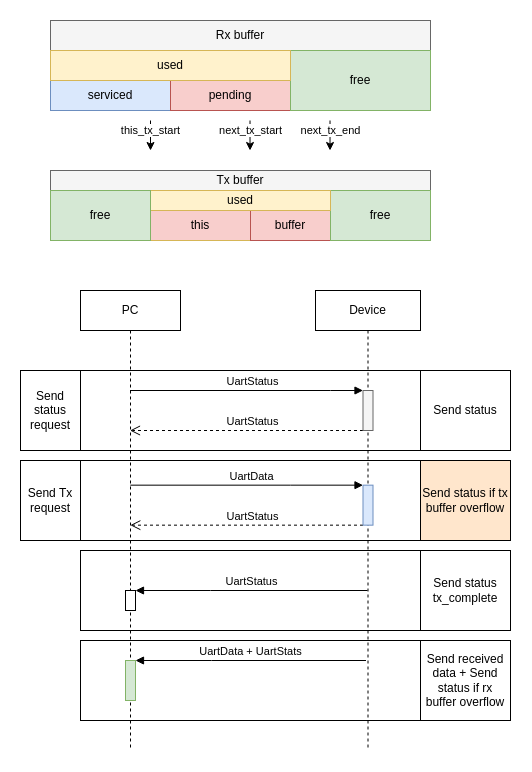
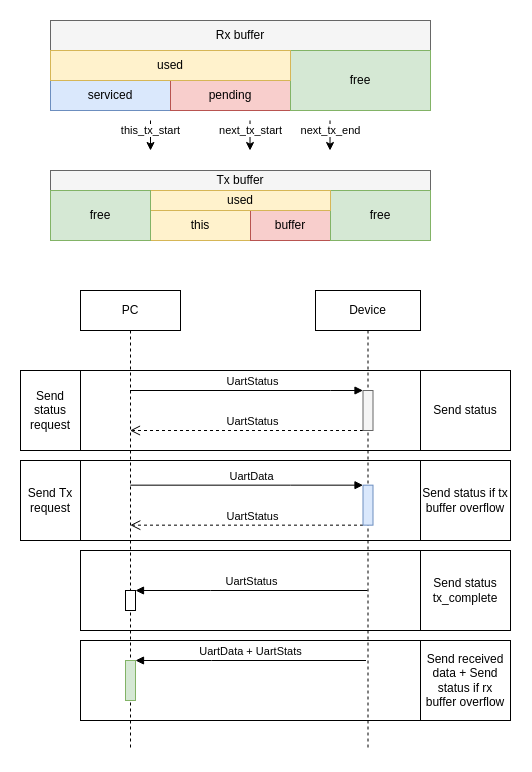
  <mxCell id="0" />
  <mxCell id="1" parent="0" />
  <mxCell id="2" value="" style="rounded=0;whiteSpace=wrap;html=1;" parent="1" vertex="1"><mxGeometry x="80" y="550" width="340" height="80" as="geometry" /></mxCell>
  <mxCell id="3" value="" style="rounded=0;whiteSpace=wrap;html=1;" parent="1" vertex="1"><mxGeometry x="80" y="640" width="340" height="80" as="geometry" /></mxCell>
  <mxCell id="4" value="" style="rounded=0;whiteSpace=wrap;html=1;" parent="1" vertex="1"><mxGeometry x="80" y="460" width="340" height="80" as="geometry" /></mxCell>
  <mxCell id="5" value="" style="rounded=0;whiteSpace=wrap;html=1;" parent="1" vertex="1"><mxGeometry x="80" y="370" width="340" height="80" as="geometry" /></mxCell>
  <mxCell id="6" value="UartStatus" style="html=1;verticalAlign=bottom;endArrow=block;edgeStyle=elbowEdgeStyle;elbow=vertical;curved=0;rounded=0;" parent="1" source="10" target="14" edge="1"><mxGeometry x="0.044" relative="1" as="geometry"><mxPoint x="220" y="390" as="sourcePoint" /><Array as="points"><mxPoint x="330" y="390" /></Array><mxPoint as="offset" /></mxGeometry></mxCell>
  <mxCell id="7" value="UartStatus" style="html=1;verticalAlign=bottom;endArrow=open;dashed=1;endSize=8;edgeStyle=elbowEdgeStyle;elbow=vertical;curved=0;rounded=0;" parent="1" source="14" target="10" edge="1"><mxGeometry x="-0.044" relative="1" as="geometry"><mxPoint x="230" y="505" as="targetPoint" /><Array as="points"><mxPoint x="330" y="430" /><mxPoint x="340" y="470" /></Array><mxPoint as="offset" /></mxGeometry></mxCell>
  <mxCell id="8" value="UartData" style="html=1;verticalAlign=bottom;endArrow=block;edgeStyle=elbowEdgeStyle;elbow=vertical;curved=0;rounded=0;" parent="1" target="15" edge="1"><mxGeometry x="0.044" relative="1" as="geometry"><mxPoint x="129.81" y="484.66" as="sourcePoint" /><Array as="points"><mxPoint x="290" y="484.66" /><mxPoint x="360" y="484.66" /></Array><mxPoint as="offset" /></mxGeometry></mxCell>
  <mxCell id="9" value="UartStatus" style="html=1;verticalAlign=bottom;endArrow=open;dashed=1;endSize=8;edgeStyle=elbowEdgeStyle;elbow=vertical;curved=0;rounded=0;" parent="1" source="15" edge="1"><mxGeometry x="-0.044" relative="1" as="geometry"><mxPoint x="129.81" y="524.66" as="targetPoint" /><Array as="points"><mxPoint x="310" y="524.66" /><mxPoint x="260" y="564.66" /></Array><mxPoint as="offset" /></mxGeometry></mxCell>
  <mxCell id="10" value="PC" style="shape=umlLifeline;perimeter=lifelinePerimeter;whiteSpace=wrap;html=1;container=1;dropTarget=0;collapsible=0;recursiveResize=0;outlineConnect=0;portConstraint=eastwest;newEdgeStyle={&quot;edgeStyle&quot;:&quot;elbowEdgeStyle&quot;,&quot;elbow&quot;:&quot;vertical&quot;,&quot;curved&quot;:0,&quot;rounded&quot;:0};" parent="1" vertex="1"><mxGeometry x="80" y="290" width="100" height="460" as="geometry" /></mxCell>
  <mxCell id="11" value="" style="html=1;points=[];perimeter=orthogonalPerimeter;outlineConnect=0;targetShapes=umlLifeline;portConstraint=eastwest;newEdgeStyle={&quot;edgeStyle&quot;:&quot;elbowEdgeStyle&quot;,&quot;elbow&quot;:&quot;vertical&quot;,&quot;curved&quot;:0,&quot;rounded&quot;:0};fillColor=#d5e8d4;strokeColor=#82b366;" parent="10" vertex="1"><mxGeometry x="45" y="370" width="10" height="40" as="geometry" /></mxCell>
  <mxCell id="12" value="" style="html=1;points=[];perimeter=orthogonalPerimeter;outlineConnect=0;targetShapes=umlLifeline;portConstraint=eastwest;newEdgeStyle={&quot;edgeStyle&quot;:&quot;elbowEdgeStyle&quot;,&quot;elbow&quot;:&quot;vertical&quot;,&quot;curved&quot;:0,&quot;rounded&quot;:0};" parent="10" vertex="1"><mxGeometry x="45" y="300" width="10" height="20" as="geometry" /></mxCell>
  <mxCell id="13" value="Device" style="shape=umlLifeline;perimeter=lifelinePerimeter;whiteSpace=wrap;html=1;container=1;dropTarget=0;collapsible=0;recursiveResize=0;outlineConnect=0;portConstraint=eastwest;newEdgeStyle={&quot;edgeStyle&quot;:&quot;elbowEdgeStyle&quot;,&quot;elbow&quot;:&quot;vertical&quot;,&quot;curved&quot;:0,&quot;rounded&quot;:0};" parent="1" vertex="1"><mxGeometry x="315" y="290" width="105" height="460" as="geometry" /></mxCell>
  <mxCell id="14" value="" style="html=1;points=[];perimeter=orthogonalPerimeter;outlineConnect=0;targetShapes=umlLifeline;portConstraint=eastwest;newEdgeStyle={&quot;edgeStyle&quot;:&quot;elbowEdgeStyle&quot;,&quot;elbow&quot;:&quot;vertical&quot;,&quot;curved&quot;:0,&quot;rounded&quot;:0};fillColor=#f5f5f5;fontColor=#333333;strokeColor=#666666;" parent="13" vertex="1"><mxGeometry x="47.5" y="100" width="10" height="40" as="geometry" /></mxCell>
  <mxCell id="15" value="" style="html=1;points=[];perimeter=orthogonalPerimeter;outlineConnect=0;targetShapes=umlLifeline;portConstraint=eastwest;newEdgeStyle={&quot;edgeStyle&quot;:&quot;elbowEdgeStyle&quot;,&quot;elbow&quot;:&quot;vertical&quot;,&quot;curved&quot;:0,&quot;rounded&quot;:0};fillColor=#dae8fc;strokeColor=#6c8ebf;" parent="13" vertex="1"><mxGeometry x="47.5" y="194.66" width="10" height="40" as="geometry" /></mxCell>
  <mxCell id="16" value="UartData + UartStats" style="html=1;verticalAlign=bottom;endArrow=block;edgeStyle=elbowEdgeStyle;elbow=vertical;curved=0;rounded=0;" parent="13" target="11" edge="1"><mxGeometry x="0.006" relative="1" as="geometry"><mxPoint x="50.5" y="370" as="sourcePoint" /><Array as="points"><mxPoint x="-104" y="370" /></Array><mxPoint as="offset" /></mxGeometry></mxCell>
  <mxCell id="17" value="" style="rounded=0;whiteSpace=wrap;html=1;fillColor=#f5f5f5;fontColor=#333333;strokeColor=#666666;" parent="1" vertex="1"><mxGeometry x="50" y="20" width="380" height="30" as="geometry" /></mxCell>
  <mxCell id="18" value="serviced" style="rounded=0;whiteSpace=wrap;html=1;fillColor=#dae8fc;strokeColor=#6c8ebf;" parent="1" vertex="1"><mxGeometry x="50" y="80" width="120" height="30" as="geometry" /></mxCell>
  <mxCell id="19" value="pending" style="rounded=0;whiteSpace=wrap;html=1;fillColor=#f8cecc;strokeColor=#b85450;" parent="1" vertex="1"><mxGeometry x="170" y="80" width="120" height="30" as="geometry" /></mxCell>
  <mxCell id="20" value="free" style="rounded=0;whiteSpace=wrap;html=1;fillColor=#d5e8d4;strokeColor=#82b366;" parent="1" vertex="1"><mxGeometry x="290" y="50" width="140" height="60" as="geometry" /></mxCell>
  <mxCell id="21" value="used" style="rounded=0;whiteSpace=wrap;html=1;fillColor=#fff2cc;strokeColor=#d6b656;" parent="1" vertex="1"><mxGeometry x="50" y="50" width="240" height="30" as="geometry" /></mxCell>
  <mxCell id="22" value="Rx buffer" style="text;html=1;strokeColor=none;fillColor=none;align=center;verticalAlign=middle;whiteSpace=wrap;rounded=0;" parent="1" vertex="1"><mxGeometry x="210" y="20" width="60" height="30" as="geometry" /></mxCell>
  <mxCell id="23" value="" style="rounded=0;whiteSpace=wrap;html=1;fillColor=#f5f5f5;fontColor=#333333;strokeColor=#666666;" parent="1" vertex="1"><mxGeometry x="50" y="170" width="380" height="20" as="geometry" /></mxCell>
- <mxCell id="24" value="this" style="rounded=0;whiteSpace=wrap;html=1;fillColor=#f8cecc;strokeColor=#d6b656;" parent="1" vertex="1"><mxGeometry x="150" y="210" width="100" height="30" as="geometry" /></mxCell>
+ <mxCell id="24" value="this" style="rounded=0;whiteSpace=wrap;html=1;fillColor=#fff2cc;strokeColor=#d6b656;" parent="1" vertex="1"><mxGeometry x="150" y="210" width="100" height="30" as="geometry" /></mxCell>
  <mxCell id="25" value="buffer" style="rounded=0;whiteSpace=wrap;html=1;fillColor=#f8cecc;strokeColor=#b85450;" parent="1" vertex="1"><mxGeometry x="250" y="210" width="80" height="30" as="geometry" /></mxCell>
  <mxCell id="26" value="free" style="rounded=0;whiteSpace=wrap;html=1;fillColor=#d5e8d4;strokeColor=#82b366;" parent="1" vertex="1"><mxGeometry x="330" y="190" width="100" height="50" as="geometry" /></mxCell>
  <mxCell id="27" value="used" style="rounded=0;whiteSpace=wrap;html=1;fillColor=#fff2cc;strokeColor=#d6b656;" parent="1" vertex="1"><mxGeometry x="150" y="190" width="180" height="20" as="geometry" /></mxCell>
  <mxCell id="28" value="Tx buffer" style="text;html=1;strokeColor=none;fillColor=none;align=center;verticalAlign=middle;whiteSpace=wrap;rounded=0;" parent="1" vertex="1"><mxGeometry x="210" y="165" width="60" height="30" as="geometry" /></mxCell>
  <mxCell id="29" value="UartStatus" style="html=1;verticalAlign=bottom;endArrow=block;edgeStyle=elbowEdgeStyle;elbow=vertical;curved=0;rounded=0;" parent="1" source="13" target="12" edge="1"><mxGeometry relative="1" as="geometry"><mxPoint x="250" y="560" as="sourcePoint" /><Array as="points"><mxPoint x="210" y="590" /><mxPoint x="370" y="560" /></Array></mxGeometry></mxCell>
  <mxCell id="30" value="Send Tx request" style="rounded=0;whiteSpace=wrap;html=1;" parent="1" vertex="1"><mxGeometry x="20" y="460" width="60" height="80" as="geometry" /></mxCell>
  <mxCell id="31" value="Send status tx_complete" style="rounded=0;whiteSpace=wrap;html=1;" parent="1" vertex="1"><mxGeometry x="420" y="550" width="90" height="80" as="geometry" /></mxCell>
- <mxCell id="32" value="Send status if tx buffer overflow" style="rounded=0;whiteSpace=wrap;html=1;fillColor=#ffe6cc;" parent="1" vertex="1"><mxGeometry x="420" y="460" width="90" height="80" as="geometry" /></mxCell>
+ <mxCell id="32" value="Send status if tx buffer overflow" style="rounded=0;whiteSpace=wrap;html=1;" parent="1" vertex="1"><mxGeometry x="420" y="460" width="90" height="80" as="geometry" /></mxCell>
  <mxCell id="33" value="Send status request" style="rounded=0;whiteSpace=wrap;html=1;" parent="1" vertex="1"><mxGeometry x="20" y="370" width="60" height="80" as="geometry" /></mxCell>
  <mxCell id="34" value="Send status" style="rounded=0;whiteSpace=wrap;html=1;" parent="1" vertex="1"><mxGeometry x="420" y="370" width="90" height="80" as="geometry" /></mxCell>
  <mxCell id="35" value="Send received data + Send status if rx buffer overflow" style="rounded=0;whiteSpace=wrap;html=1;" parent="1" vertex="1"><mxGeometry x="420" y="640" width="90" height="80" as="geometry" /></mxCell>
  <mxCell id="36" value="this_tx_start" style="endArrow=classic;html=1;rounded=0;" edge="1" parent="1"><mxGeometry x="-0.333" width="50" height="50" relative="1" as="geometry"><mxPoint x="150" y="120" as="sourcePoint" /><mxPoint x="150" y="150" as="targetPoint" /><mxPoint as="offset" /></mxGeometry></mxCell>
  <mxCell id="37" value="next_tx_start" style="endArrow=classic;html=1;rounded=0;" edge="1" parent="1"><mxGeometry x="-0.333" width="50" height="50" relative="1" as="geometry"><mxPoint x="249.52" y="120" as="sourcePoint" /><mxPoint x="249.52" y="150" as="targetPoint" /><mxPoint as="offset" /></mxGeometry></mxCell>
  <mxCell id="38" value="next_tx_end" style="endArrow=classic;html=1;rounded=0;" edge="1" parent="1"><mxGeometry x="-0.333" width="50" height="50" relative="1" as="geometry"><mxPoint x="329.52" y="120" as="sourcePoint" /><mxPoint x="329.52" y="150" as="targetPoint" /><mxPoint as="offset" /></mxGeometry></mxCell>
  <mxCell id="39" value="free" style="rounded=0;whiteSpace=wrap;html=1;fillColor=#d5e8d4;strokeColor=#82b366;" vertex="1" parent="1"><mxGeometry x="50" y="190" width="100" height="50" as="geometry" /></mxCell>
